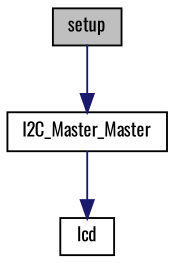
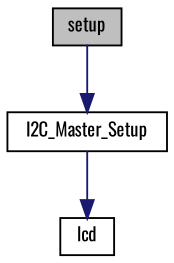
  digraph {
    fontname=Oswald
    rankdir=TB
    node [color=black fillcolor=white fontname=Oswald fontsize=10 shape=record style=filled]
    edge [color=midnightblue fontname=Oswald fontsize=10 labelfontname=Helvetica labelfontsize=10 style=solid]
    n1 [fillcolor=grey75 fontcolor=black height=0.2 label=setup width=0.4]
-   n2 [height=0.2 label=I2C_Master_Master width=0.4]
+   n2 [height=0.2 label=I2C_Master_Setup width=0.4]
    n3 [height=0.2 label=lcd width=0.4]
    n1 -> n2
    n2 -> n3
  }
